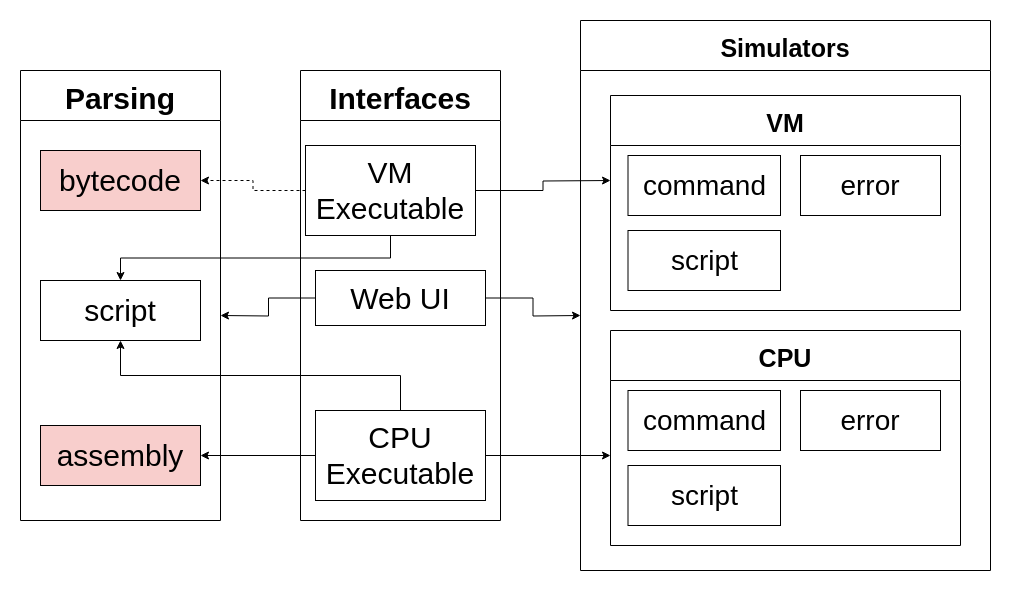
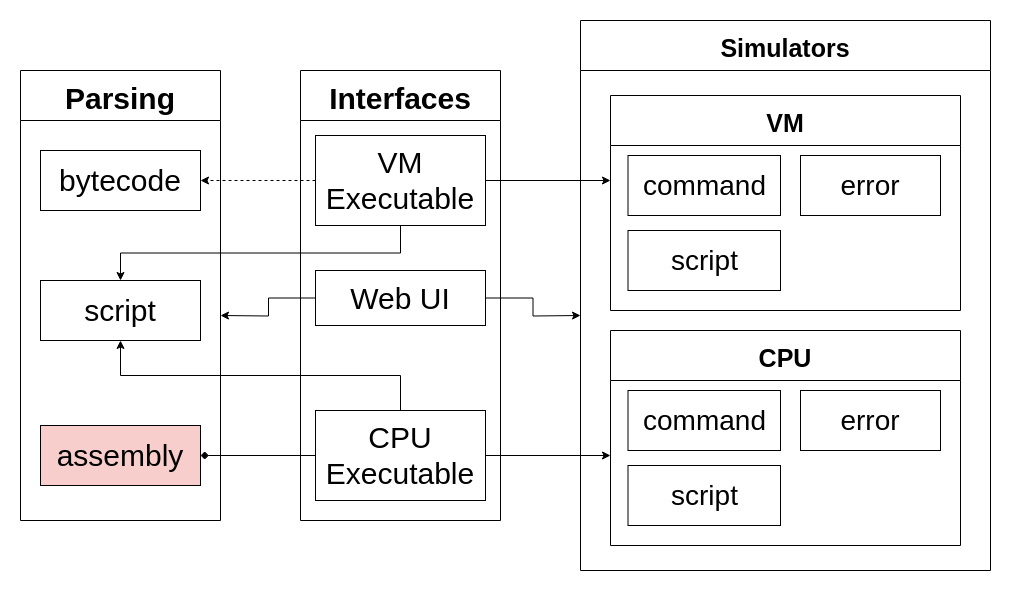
  <mxCell id="0" />
  <mxCell id="1" parent="0" />
  <mxCell id="2" value="Simulators" style="swimlane;fontSize=25;startSize=50;" parent="1" vertex="1"><mxGeometry x="580" y="20" width="410" height="550" as="geometry" /></mxCell>
  <mxCell id="3" value="VM" style="swimlane;fontSize=25;startSize=50;" parent="2" vertex="1"><mxGeometry x="30" y="75" width="350" height="215" as="geometry" /></mxCell>
  <mxCell id="4" value="command" style="rounded=0;whiteSpace=wrap;html=1;fontSize=28;" parent="3" vertex="1"><mxGeometry x="17.5" y="60" width="152.5" height="60" as="geometry" /></mxCell>
  <mxCell id="5" value="error" style="rounded=0;whiteSpace=wrap;html=1;fontSize=28;" parent="3" vertex="1"><mxGeometry x="190" y="60" width="140" height="60" as="geometry" /></mxCell>
  <mxCell id="6" value="script" style="rounded=0;whiteSpace=wrap;html=1;fontSize=28;" parent="3" vertex="1"><mxGeometry x="17.5" y="135" width="152.5" height="60" as="geometry" /></mxCell>
  <mxCell id="7" value="CPU" style="swimlane;fontSize=25;startSize=50;" parent="2" vertex="1"><mxGeometry x="30" y="310" width="350" height="215" as="geometry" /></mxCell>
  <mxCell id="8" value="command" style="rounded=0;whiteSpace=wrap;html=1;fontSize=28;" parent="7" vertex="1"><mxGeometry x="17.5" y="60" width="152.5" height="60" as="geometry" /></mxCell>
  <mxCell id="9" value="error" style="rounded=0;whiteSpace=wrap;html=1;fontSize=28;" parent="7" vertex="1"><mxGeometry x="190" y="60" width="140" height="60" as="geometry" /></mxCell>
  <mxCell id="10" value="script" style="rounded=0;whiteSpace=wrap;html=1;fontSize=28;" parent="7" vertex="1"><mxGeometry x="17.5" y="135" width="152.5" height="60" as="geometry" /></mxCell>
  <mxCell id="11" value="Interfaces" style="swimlane;fontSize=30;startSize=50;" parent="1" vertex="1"><mxGeometry x="300" y="70" width="200" height="450" as="geometry" /></mxCell>
- <mxCell id="12" value="VM Executable" style="rounded=0;whiteSpace=wrap;html=1;fontSize=30;" parent="11" vertex="1"><mxGeometry x="5" y="75" width="170" height="90" as="geometry" /></mxCell>
+ <mxCell id="12" value="VM Executable" style="rounded=0;whiteSpace=wrap;html=1;fontSize=30;" parent="11" vertex="1"><mxGeometry x="15" y="65" width="170" height="90" as="geometry" /></mxCell>
  <mxCell id="13" value="Web UI" style="rounded=0;whiteSpace=wrap;html=1;fontSize=30;" parent="11" vertex="1"><mxGeometry x="15" y="200" width="170" height="55" as="geometry" /></mxCell>
  <mxCell id="14" value="CPU Executable" style="rounded=0;whiteSpace=wrap;html=1;fontSize=30;" parent="11" vertex="1"><mxGeometry x="15" y="340" width="170" height="90" as="geometry" /></mxCell>
  <mxCell id="15" value="Parsing" style="swimlane;fontSize=30;startSize=50;" parent="1" vertex="1"><mxGeometry x="20" y="70" width="200" height="450" as="geometry" /></mxCell>
- <mxCell id="16" value="bytecode" style="rounded=0;whiteSpace=wrap;html=1;fontSize=30;fillColor=#f8cecc;" parent="15" vertex="1"><mxGeometry x="20" y="80" width="160" height="60" as="geometry" /></mxCell>
+ <mxCell id="16" value="bytecode" style="rounded=0;whiteSpace=wrap;html=1;fontSize=30;" parent="15" vertex="1"><mxGeometry x="20" y="80" width="160" height="60" as="geometry" /></mxCell>
  <mxCell id="17" value="script" style="rounded=0;whiteSpace=wrap;html=1;fontSize=30;" parent="15" vertex="1"><mxGeometry x="20" y="210" width="160" height="60" as="geometry" /></mxCell>
  <mxCell id="18" value="assembly" style="rounded=0;whiteSpace=wrap;html=1;fontSize=30;fillColor=#f8cecc;" parent="15" vertex="1"><mxGeometry x="20" y="355" width="160" height="60" as="geometry" /></mxCell>
  <mxCell id="19" style="edgeStyle=orthogonalEdgeStyle;rounded=0;orthogonalLoop=1;jettySize=auto;html=1;exitX=0;exitY=0.5;exitDx=0;exitDy=0;entryX=1;entryY=0.5;entryDx=0;entryDy=0;fontSize=30;dashed=1;" parent="1" source="12" target="16" edge="1"><mxGeometry relative="1" as="geometry" /></mxCell>
  <mxCell id="20" style="edgeStyle=orthogonalEdgeStyle;rounded=0;orthogonalLoop=1;jettySize=auto;html=1;exitX=1;exitY=0.5;exitDx=0;exitDy=0;fontSize=30;" parent="1" source="12" edge="1"><mxGeometry relative="1" as="geometry"><mxPoint x="610" y="180" as="targetPoint" /></mxGeometry></mxCell>
  <mxCell id="21" style="edgeStyle=orthogonalEdgeStyle;rounded=0;orthogonalLoop=1;jettySize=auto;html=1;exitX=0.5;exitY=1;exitDx=0;exitDy=0;entryX=0.5;entryY=0;entryDx=0;entryDy=0;fontSize=30;" parent="1" source="12" target="17" edge="1"><mxGeometry relative="1" as="geometry" /></mxCell>
  <mxCell id="22" style="edgeStyle=orthogonalEdgeStyle;rounded=0;orthogonalLoop=1;jettySize=auto;html=1;exitX=0.5;exitY=0;exitDx=0;exitDy=0;entryX=0.5;entryY=1;entryDx=0;entryDy=0;fontSize=30;" parent="1" source="14" target="17" edge="1"><mxGeometry relative="1" as="geometry" /></mxCell>
- <mxCell id="23" style="edgeStyle=orthogonalEdgeStyle;rounded=0;orthogonalLoop=1;jettySize=auto;html=1;exitX=0;exitY=0.5;exitDx=0;exitDy=0;entryX=1;entryY=0.5;entryDx=0;entryDy=0;fontSize=30;" parent="1" source="14" target="18" edge="1"><mxGeometry relative="1" as="geometry" /></mxCell>
+ <mxCell id="23" style="edgeStyle=orthogonalEdgeStyle;rounded=0;orthogonalLoop=1;jettySize=auto;html=1;exitX=0;exitY=0.5;exitDx=0;exitDy=0;entryX=1;entryY=0.5;entryDx=0;entryDy=0;fontSize=30;endArrow=diamond;" parent="1" source="14" target="18" edge="1"><mxGeometry relative="1" as="geometry" /></mxCell>
  <mxCell id="24" style="edgeStyle=orthogonalEdgeStyle;rounded=0;orthogonalLoop=1;jettySize=auto;html=1;exitX=0;exitY=0.5;exitDx=0;exitDy=0;fontSize=30;" parent="1" source="13" edge="1"><mxGeometry relative="1" as="geometry"><mxPoint x="220" y="315" as="targetPoint" /></mxGeometry></mxCell>
  <mxCell id="25" style="edgeStyle=orthogonalEdgeStyle;rounded=0;orthogonalLoop=1;jettySize=auto;html=1;exitX=1;exitY=0.5;exitDx=0;exitDy=0;fontSize=30;" parent="1" source="13" edge="1"><mxGeometry relative="1" as="geometry"><mxPoint x="580" y="315" as="targetPoint" /></mxGeometry></mxCell>
  <mxCell id="26" style="edgeStyle=orthogonalEdgeStyle;rounded=0;orthogonalLoop=1;jettySize=auto;html=1;exitX=1;exitY=0.5;exitDx=0;exitDy=0;fontSize=30;" parent="1" source="14" edge="1"><mxGeometry relative="1" as="geometry"><mxPoint x="610" y="455" as="targetPoint" /></mxGeometry></mxCell>
